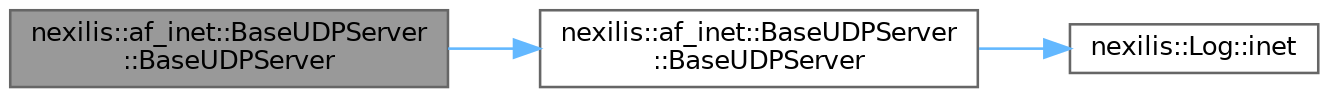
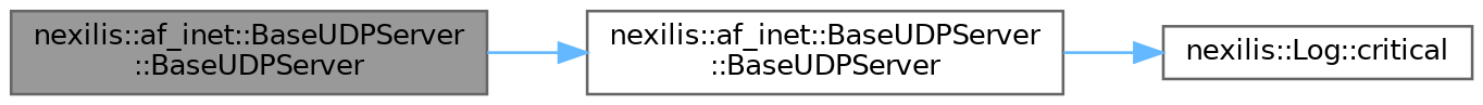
  digraph {
    rankdir=LR
    node [color=grey40 fillcolor=white fontname=Helvetica fontsize=10 shape=box style=filled]
    edge [color=steelblue1 fontname=Helvetica fontsize=10 labelfontname=Helvetica labelfontsize=10 style=solid]
    n1 [color=gray40 fillcolor=grey60 fontcolor=black height=0.2 label="nexilis::af_inet::BaseUDPServer\l::BaseUDPServer" width=0.4]
    n2 [height=0.2 label="nexilis::af_inet::BaseUDPServer\l::BaseUDPServer" width=0.4]
-   n3 [height=0.2 label="nexilis::Log::inet" width=0.4]
+   n3 [height=0.2 label="nexilis::Log::critical" width=0.4]
    n1 -> n2
    n2 -> n3
  }
